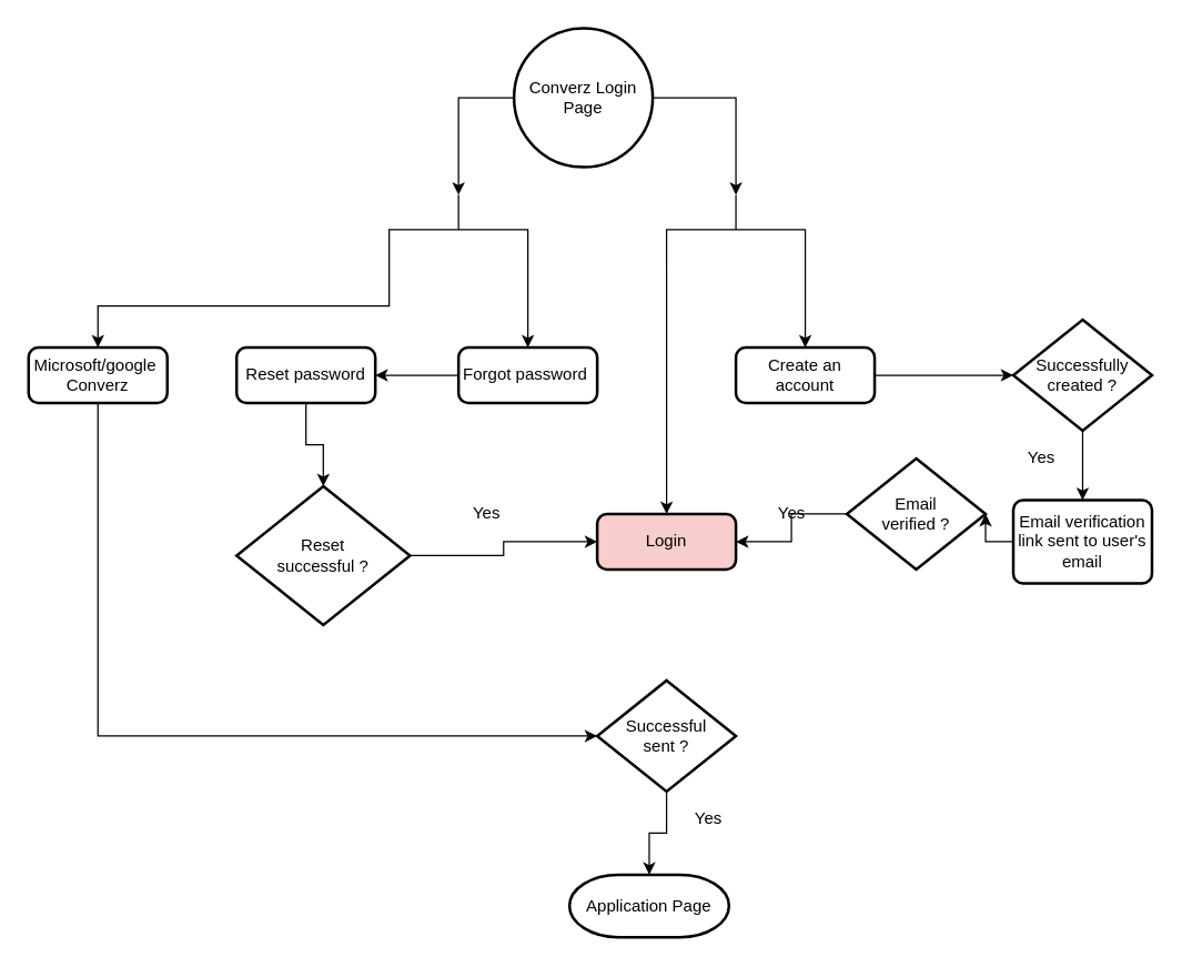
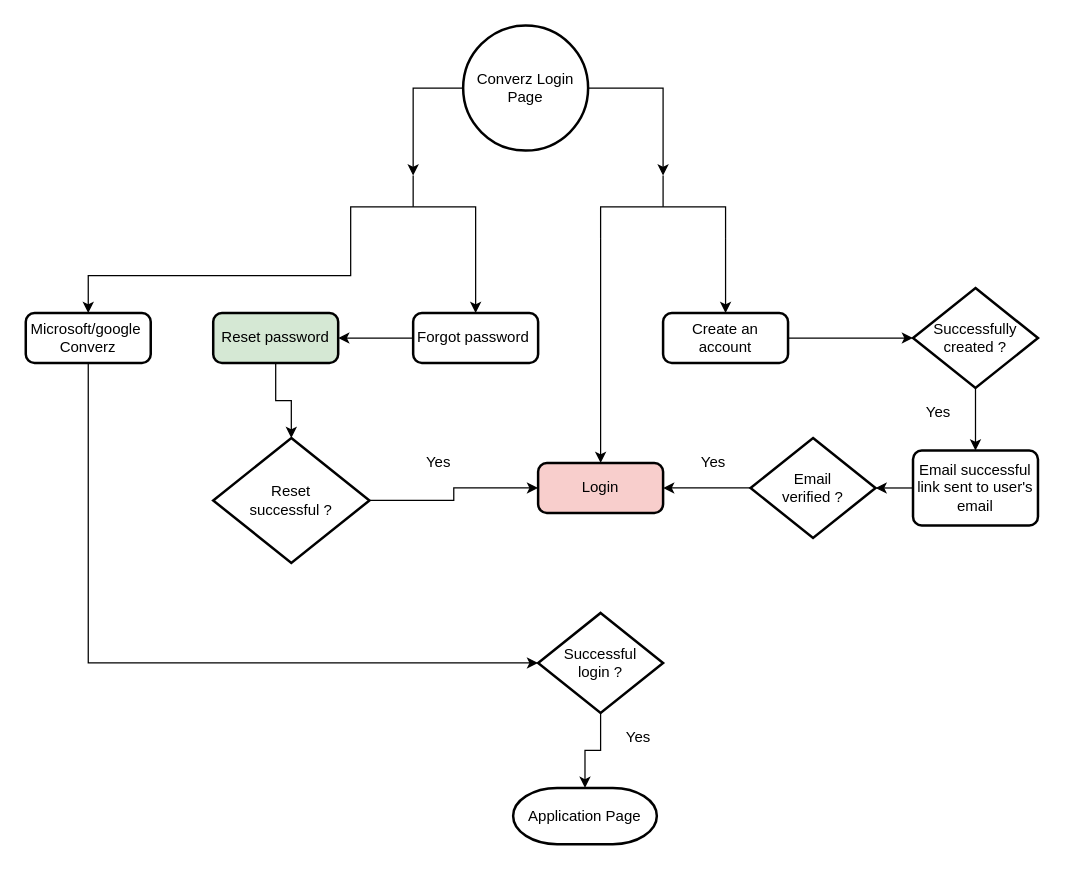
  <mxCell id="0" />
  <mxCell id="1" parent="0" />
  <mxCell id="2" style="edgeStyle=orthogonalEdgeStyle;rounded=0;orthogonalLoop=1;jettySize=auto;html=1;exitX=0;exitY=0.5;exitDx=0;exitDy=0;exitPerimeter=0;" edge="1" parent="1" source="4" target="34"><mxGeometry relative="1" as="geometry" /></mxCell>
  <mxCell id="3" style="edgeStyle=orthogonalEdgeStyle;rounded=0;orthogonalLoop=1;jettySize=auto;html=1;exitX=1;exitY=0.5;exitDx=0;exitDy=0;exitPerimeter=0;" edge="1" parent="1" source="4" target="31"><mxGeometry relative="1" as="geometry" /></mxCell>
  <mxCell id="4" value="Converz Login Page" style="strokeWidth=2;html=1;shape=mxgraph.flowchart.start_2;whiteSpace=wrap;" vertex="1" parent="1"><mxGeometry x="370" y="20" width="100" height="100" as="geometry" /></mxCell>
  <mxCell id="5" value="Application Page" style="strokeWidth=2;html=1;shape=mxgraph.flowchart.terminator;whiteSpace=wrap;" vertex="1" parent="1"><mxGeometry x="410" y="630" width="115" height="45" as="geometry" /></mxCell>
  <mxCell id="6" value="Yes" style="text;html=1;align=center;verticalAlign=middle;resizable=0;points=[];autosize=1;strokeColor=none;fillColor=none;" vertex="1" parent="1"><mxGeometry x="490" y="580" width="40" height="20" as="geometry" /></mxCell>
  <mxCell id="7" style="edgeStyle=orthogonalEdgeStyle;rounded=0;orthogonalLoop=1;jettySize=auto;html=1;" edge="1" parent="1" source="8" target="5"><mxGeometry relative="1" as="geometry" /></mxCell>
- <mxCell id="8" value="Successful &lt;br&gt;sent ?" style="strokeWidth=2;html=1;shape=mxgraph.flowchart.decision;whiteSpace=wrap;" vertex="1" parent="1"><mxGeometry x="430" y="490" width="100" height="80" as="geometry" /></mxCell>
+ <mxCell id="8" value="Successful &lt;br&gt;login ?" style="strokeWidth=2;html=1;shape=mxgraph.flowchart.decision;whiteSpace=wrap;" vertex="1" parent="1"><mxGeometry x="430" y="490" width="100" height="80" as="geometry" /></mxCell>
  <mxCell id="9" value="Login" style="rounded=1;whiteSpace=wrap;html=1;absoluteArcSize=1;arcSize=14;strokeWidth=2;fillColor=#f8cecc;" vertex="1" parent="1"><mxGeometry x="430" y="370" width="100" height="40" as="geometry" /></mxCell>
  <mxCell id="10" style="edgeStyle=orthogonalEdgeStyle;rounded=0;orthogonalLoop=1;jettySize=auto;html=1;exitX=1;exitY=0.5;exitDx=0;exitDy=0;entryX=0;entryY=0.5;entryDx=0;entryDy=0;entryPerimeter=0;" edge="1" parent="1" source="11" target="15"><mxGeometry relative="1" as="geometry" /></mxCell>
  <mxCell id="11" value="Create an account" style="rounded=1;whiteSpace=wrap;html=1;absoluteArcSize=1;arcSize=14;strokeWidth=2;" vertex="1" parent="1"><mxGeometry x="530" y="250" width="100" height="40" as="geometry" /></mxCell>
  <mxCell id="12" style="edgeStyle=orthogonalEdgeStyle;rounded=0;orthogonalLoop=1;jettySize=auto;html=1;exitX=0;exitY=0.5;exitDx=0;exitDy=0;entryX=1;entryY=0.5;entryDx=0;entryDy=0;entryPerimeter=0;" edge="1" parent="1" source="13" target="18"><mxGeometry relative="1" as="geometry" /></mxCell>
- <mxCell id="13" value="&lt;span&gt;Email verification link sent to user's email&lt;/span&gt;" style="rounded=1;whiteSpace=wrap;html=1;absoluteArcSize=1;arcSize=14;strokeWidth=2;" vertex="1" parent="1"><mxGeometry x="730" y="360" width="100" height="60" as="geometry" /></mxCell>
+ <mxCell id="13" value="&lt;span&gt;Email successful link sent to user's email&lt;/span&gt;" style="rounded=1;whiteSpace=wrap;html=1;absoluteArcSize=1;arcSize=14;strokeWidth=2;" vertex="1" parent="1"><mxGeometry x="730" y="360" width="100" height="60" as="geometry" /></mxCell>
  <mxCell id="14" style="edgeStyle=orthogonalEdgeStyle;rounded=0;orthogonalLoop=1;jettySize=auto;html=1;exitX=0.5;exitY=1;exitDx=0;exitDy=0;exitPerimeter=0;entryX=0.5;entryY=0;entryDx=0;entryDy=0;" edge="1" parent="1" source="15" target="13"><mxGeometry relative="1" as="geometry" /></mxCell>
  <mxCell id="15" value="Successfully&lt;br&gt;created ?" style="strokeWidth=2;html=1;shape=mxgraph.flowchart.decision;whiteSpace=wrap;" vertex="1" parent="1"><mxGeometry x="730" y="230" width="100" height="80" as="geometry" /></mxCell>
  <mxCell id="16" value="Yes" style="text;html=1;align=center;verticalAlign=middle;resizable=0;points=[];autosize=1;strokeColor=none;fillColor=none;" vertex="1" parent="1"><mxGeometry x="730" y="320" width="40" height="20" as="geometry" /></mxCell>
  <mxCell id="17" style="edgeStyle=orthogonalEdgeStyle;rounded=0;orthogonalLoop=1;jettySize=auto;html=1;exitX=0;exitY=0.5;exitDx=0;exitDy=0;exitPerimeter=0;entryX=1;entryY=0.5;entryDx=0;entryDy=0;" edge="1" parent="1" source="18" target="9"><mxGeometry relative="1" as="geometry" /></mxCell>
- <mxCell id="18" value="Email &lt;br&gt;verified ?" style="strokeWidth=2;html=1;shape=mxgraph.flowchart.decision;whiteSpace=wrap;" vertex="1" parent="1"><mxGeometry x="610" y="330" width="100" height="80" as="geometry" /></mxCell>
+ <mxCell id="18" value="Email &lt;br&gt;verified ?" style="strokeWidth=2;html=1;shape=mxgraph.flowchart.decision;whiteSpace=wrap;" vertex="1" parent="1"><mxGeometry x="600" y="350" width="100" height="80" as="geometry" /></mxCell>
  <mxCell id="19" value="Yes" style="text;html=1;align=center;verticalAlign=middle;resizable=0;points=[];autosize=1;strokeColor=none;fillColor=none;" vertex="1" parent="1"><mxGeometry x="550" y="360" width="40" height="20" as="geometry" /></mxCell>
  <mxCell id="20" value="" style="edgeStyle=orthogonalEdgeStyle;rounded=0;orthogonalLoop=1;jettySize=auto;html=1;" edge="1" parent="1" source="21" target="23"><mxGeometry relative="1" as="geometry" /></mxCell>
  <mxCell id="21" value="Forgot password&amp;nbsp;" style="rounded=1;whiteSpace=wrap;html=1;absoluteArcSize=1;arcSize=14;strokeWidth=2;" vertex="1" parent="1"><mxGeometry x="330" y="250" width="100" height="40" as="geometry" /></mxCell>
  <mxCell id="22" style="edgeStyle=orthogonalEdgeStyle;rounded=0;orthogonalLoop=1;jettySize=auto;html=1;exitX=0.5;exitY=1;exitDx=0;exitDy=0;entryX=0.5;entryY=0;entryDx=0;entryDy=0;entryPerimeter=0;" edge="1" parent="1" source="23" target="25"><mxGeometry relative="1" as="geometry" /></mxCell>
- <mxCell id="23" value="Reset password" style="rounded=1;whiteSpace=wrap;html=1;absoluteArcSize=1;arcSize=14;strokeWidth=2;" vertex="1" parent="1"><mxGeometry x="170" y="250" width="100" height="40" as="geometry" /></mxCell>
+ <mxCell id="23" value="Reset password" style="rounded=1;whiteSpace=wrap;html=1;absoluteArcSize=1;arcSize=14;strokeWidth=2;fillColor=#d5e8d4;" vertex="1" parent="1"><mxGeometry x="170" y="250" width="100" height="40" as="geometry" /></mxCell>
  <mxCell id="24" style="edgeStyle=orthogonalEdgeStyle;rounded=0;orthogonalLoop=1;jettySize=auto;html=1;exitX=1;exitY=0.5;exitDx=0;exitDy=0;exitPerimeter=0;" edge="1" parent="1" source="25" target="9"><mxGeometry relative="1" as="geometry" /></mxCell>
  <mxCell id="25" value="Reset &lt;br&gt;successful ?" style="strokeWidth=2;html=1;shape=mxgraph.flowchart.decision;whiteSpace=wrap;" vertex="1" parent="1"><mxGeometry x="170" y="350" width="125" height="100" as="geometry" /></mxCell>
  <mxCell id="26" value="Yes" style="text;html=1;align=center;verticalAlign=middle;resizable=0;points=[];autosize=1;strokeColor=none;fillColor=none;" vertex="1" parent="1"><mxGeometry x="330" y="360" width="40" height="20" as="geometry" /></mxCell>
  <mxCell id="27" style="edgeStyle=orthogonalEdgeStyle;rounded=0;orthogonalLoop=1;jettySize=auto;html=1;exitX=0.5;exitY=1;exitDx=0;exitDy=0;entryX=0;entryY=0.5;entryDx=0;entryDy=0;entryPerimeter=0;" edge="1" parent="1" source="28" target="8"><mxGeometry relative="1" as="geometry" /></mxCell>
  <mxCell id="28" value="Microsoft/google&amp;nbsp;&lt;br&gt;Converz" style="rounded=1;whiteSpace=wrap;html=1;absoluteArcSize=1;arcSize=14;strokeWidth=2;" vertex="1" parent="1"><mxGeometry x="20" y="250" width="100" height="40" as="geometry" /></mxCell>
  <mxCell id="29" style="edgeStyle=orthogonalEdgeStyle;rounded=0;orthogonalLoop=1;jettySize=auto;html=1;exitX=1;exitY=0;exitDx=0;exitDy=0;exitPerimeter=0;" edge="1" parent="1" source="31" target="11"><mxGeometry relative="1" as="geometry" /></mxCell>
  <mxCell id="30" style="edgeStyle=orthogonalEdgeStyle;rounded=0;orthogonalLoop=1;jettySize=auto;html=1;exitX=1;exitY=1;exitDx=0;exitDy=0;exitPerimeter=0;entryX=0.5;entryY=0;entryDx=0;entryDy=0;" edge="1" parent="1" source="31" target="9"><mxGeometry relative="1" as="geometry" /></mxCell>
  <mxCell id="31" value="" style="strokeWidth=1;html=1;shape=mxgraph.flowchart.annotation_2;align=left;labelPosition=right;pointerEvents=1;direction=south;" vertex="1" parent="1"><mxGeometry x="480" y="140" width="100" height="50" as="geometry" /></mxCell>
  <mxCell id="32" style="edgeStyle=orthogonalEdgeStyle;rounded=0;orthogonalLoop=1;jettySize=auto;html=1;exitX=1;exitY=0;exitDx=0;exitDy=0;exitPerimeter=0;" edge="1" parent="1" source="34" target="21"><mxGeometry relative="1" as="geometry" /></mxCell>
  <mxCell id="33" style="edgeStyle=orthogonalEdgeStyle;rounded=0;orthogonalLoop=1;jettySize=auto;html=1;exitX=1;exitY=1;exitDx=0;exitDy=0;exitPerimeter=0;entryX=0.5;entryY=0;entryDx=0;entryDy=0;" edge="1" parent="1" source="34" target="28"><mxGeometry relative="1" as="geometry" /></mxCell>
  <mxCell id="34" value="" style="strokeWidth=1;html=1;shape=mxgraph.flowchart.annotation_2;align=left;labelPosition=right;pointerEvents=1;direction=south;" vertex="1" parent="1"><mxGeometry x="280" y="140" width="100" height="50" as="geometry" /></mxCell>
